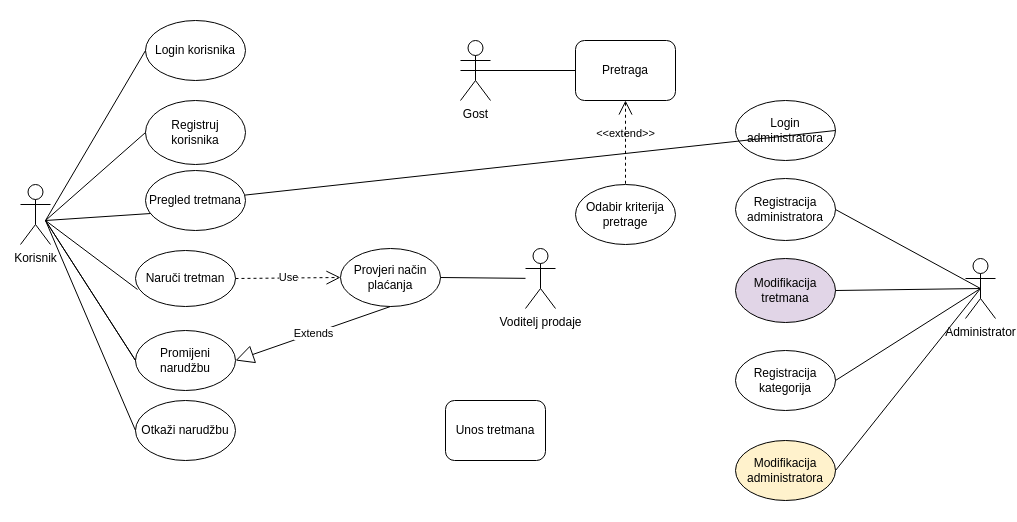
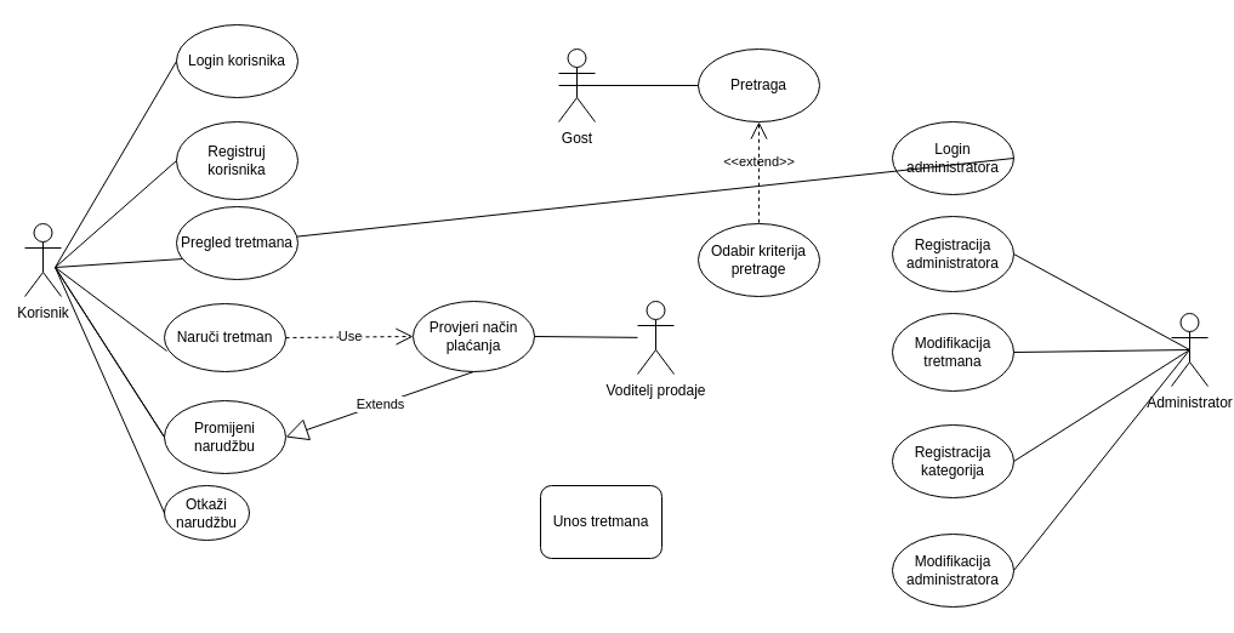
  <mxCell id="0" />
  <mxCell id="1" parent="0" />
  <mxCell id="2" value="Korisnik" style="shape=umlActor;verticalLabelPosition=bottom;labelBackgroundColor=#ffffff;verticalAlign=top;html=1;outlineConnect=0;align=center;" parent="1" vertex="1"><mxGeometry x="20" y="184" width="30" height="60" as="geometry" /></mxCell>
  <mxCell id="3" value="Pregled tretmana" style="ellipse;whiteSpace=wrap;html=1;align=center;" parent="1" vertex="1"><mxGeometry x="145" y="170" width="100" height="60" as="geometry" /></mxCell>
  <mxCell id="4" value="Naruči tretman" style="ellipse;whiteSpace=wrap;html=1;align=center;" parent="1" vertex="1"><mxGeometry x="135" y="250" width="100" height="56" as="geometry" /></mxCell>
- <mxCell id="5" value="Otkaži narudžbu" style="ellipse;whiteSpace=wrap;html=1;align=center;" parent="1" vertex="1"><mxGeometry x="135" y="400" width="100" height="60" as="geometry" /></mxCell>
+ <mxCell id="5" value="Otkaži narudžbu" style="ellipse;whiteSpace=wrap;html=1;align=center;" parent="1" vertex="1"><mxGeometry x="135" y="400" width="70" height="45" as="geometry" /></mxCell>
  <mxCell id="6" value="Registruj korisnika" style="ellipse;whiteSpace=wrap;html=1;align=center;" parent="1" vertex="1"><mxGeometry x="145" y="100" width="100" height="64" as="geometry" /></mxCell>
  <mxCell id="7" value="" style="endArrow=none;html=1;entryX=0.05;entryY=0.717;entryDx=0;entryDy=0;entryPerimeter=0;" parent="1" target="3" edge="1"><mxGeometry width="50" height="50" relative="1" as="geometry"><mxPoint x="45" y="220" as="sourcePoint" /><mxPoint x="65" y="450" as="targetPoint" /></mxGeometry></mxCell>
  <mxCell id="8" value="" style="endArrow=none;html=1;entryX=0.02;entryY=0.696;entryDx=0;entryDy=0;entryPerimeter=0;" parent="1" target="4" edge="1"><mxGeometry width="50" height="50" relative="1" as="geometry"><mxPoint x="45" y="220" as="sourcePoint" /><mxPoint x="65" y="450" as="targetPoint" /></mxGeometry></mxCell>
  <mxCell id="9" value="" style="endArrow=none;html=1;entryX=0;entryY=0.5;entryDx=0;entryDy=0;" parent="1" target="18" edge="1"><mxGeometry width="50" height="50" relative="1" as="geometry"><mxPoint x="45" y="220" as="sourcePoint" /><mxPoint x="65" y="450" as="targetPoint" /></mxGeometry></mxCell>
  <mxCell id="10" value="" style="endArrow=none;html=1;entryX=0;entryY=0.5;entryDx=0;entryDy=0;" parent="1" target="5" edge="1"><mxGeometry width="50" height="50" relative="1" as="geometry"><mxPoint x="45" y="220" as="sourcePoint" /><mxPoint x="65" y="450" as="targetPoint" /></mxGeometry></mxCell>
  <mxCell id="11" value="" style="endArrow=none;html=1;entryX=0;entryY=0.5;entryDx=0;entryDy=0;" parent="1" target="6" edge="1"><mxGeometry width="50" height="50" relative="1" as="geometry"><mxPoint x="45" y="220" as="sourcePoint" /><mxPoint x="65" y="450" as="targetPoint" /></mxGeometry></mxCell>
  <mxCell id="12" value="Provjeri način plaćanja" style="ellipse;whiteSpace=wrap;html=1;" parent="1" vertex="1"><mxGeometry x="340" y="248" width="100" height="58" as="geometry" /></mxCell>
  <mxCell id="13" value="Use" style="endArrow=open;endSize=12;dashed=1;html=1;exitX=1;exitY=0.5;exitDx=0;exitDy=0;entryX=0;entryY=0.5;entryDx=0;entryDy=0;" parent="1" source="4" target="12" edge="1"><mxGeometry width="160" relative="1" as="geometry"><mxPoint x="15" y="450" as="sourcePoint" /><mxPoint x="175" y="450" as="targetPoint" /><Array as="points" /></mxGeometry></mxCell>
  <mxCell id="14" value="Extends" style="endArrow=block;endSize=16;endFill=0;html=1;exitX=0.5;exitY=1;exitDx=0;exitDy=0;entryX=1;entryY=0.5;entryDx=0;entryDy=0;" parent="1" source="12" target="18" edge="1"><mxGeometry width="160" relative="1" as="geometry"><mxPoint x="15" y="450" as="sourcePoint" /><mxPoint x="175" y="450" as="targetPoint" /></mxGeometry></mxCell>
  <mxCell id="15" value="" style="endArrow=none;html=1;exitX=1;exitY=0.5;exitDx=0;exitDy=0;" parent="1" source="12" target="16" edge="1"><mxGeometry width="50" height="50" relative="1" as="geometry"><mxPoint x="443" y="241" as="sourcePoint" /><mxPoint x="545" y="164" as="targetPoint" /></mxGeometry></mxCell>
  <mxCell id="16" value="Voditelj prodaje" style="shape=umlActor;verticalLabelPosition=bottom;labelBackgroundColor=#ffffff;verticalAlign=top;html=1;outlineConnect=0;" parent="1" vertex="1"><mxGeometry x="525" y="248" width="30" height="60" as="geometry" /></mxCell>
  <mxCell id="17" value="Unos tretmana" style="whiteSpace=wrap;html=1;rounded=1;" parent="1" vertex="1"><mxGeometry x="445" y="400" width="100" height="60" as="geometry" /></mxCell>
  <mxCell id="18" value="Promijeni narudžbu" style="ellipse;whiteSpace=wrap;html=1;align=center;" parent="1" vertex="1"><mxGeometry x="135" y="330" width="100" height="60" as="geometry" /></mxCell>
  <mxCell id="19" value="" style="endArrow=none;html=1;entryX=0;entryY=0.5;entryDx=0;entryDy=0;" parent="1" target="18" edge="1"><mxGeometry width="50" height="50" relative="1" as="geometry"><mxPoint x="45" y="220" as="sourcePoint" /><mxPoint x="255" y="412" as="targetPoint" /></mxGeometry></mxCell>
  <mxCell id="20" value="Login korisnika" style="ellipse;whiteSpace=wrap;html=1;align=center;" parent="1" vertex="1"><mxGeometry x="145" y="20" width="100" height="60" as="geometry" /></mxCell>
  <mxCell id="21" value="" style="endArrow=none;html=1;entryX=0;entryY=0.5;entryDx=0;entryDy=0;" parent="1" target="20" edge="1"><mxGeometry width="50" height="50" relative="1" as="geometry"><mxPoint x="45" y="220" as="sourcePoint" /><mxPoint x="65" y="480" as="targetPoint" /></mxGeometry></mxCell>
  <mxCell id="22" value="Administrator" style="shape=umlActor;verticalLabelPosition=bottom;labelBackgroundColor=#ffffff;verticalAlign=top;html=1;outlineConnect=0;align=center;" parent="1" vertex="1"><mxGeometry x="965" y="258" width="30" height="60" as="geometry" /></mxCell>
  <mxCell id="23" value="Login administratora" style="ellipse;whiteSpace=wrap;html=1;align=center;" parent="1" vertex="1"><mxGeometry x="735" y="100" width="100" height="60" as="geometry" /></mxCell>
  <mxCell id="24" value="Registracija administratora" style="ellipse;whiteSpace=wrap;html=1;align=center;" parent="1" vertex="1"><mxGeometry x="735" y="178" width="100" height="62" as="geometry" /></mxCell>
- <mxCell id="25" value="Modifikacija tretmana" style="ellipse;whiteSpace=wrap;html=1;align=center;fillColor=#e1d5e7;" parent="1" vertex="1"><mxGeometry x="735" y="258" width="100" height="64" as="geometry" /></mxCell>
+ <mxCell id="25" value="Modifikacija tretmana" style="ellipse;whiteSpace=wrap;html=1;align=center;" parent="1" vertex="1"><mxGeometry x="735" y="258" width="100" height="64" as="geometry" /></mxCell>
  <mxCell id="26" value="Registracija kategorija" style="ellipse;whiteSpace=wrap;html=1;align=center;" parent="1" vertex="1"><mxGeometry x="735" y="350" width="100" height="60" as="geometry" /></mxCell>
- <mxCell id="27" value="Modifikacija administratora" style="ellipse;whiteSpace=wrap;html=1;align=center;fillColor=#fff2cc;" parent="1" vertex="1"><mxGeometry x="735" y="440" width="100" height="60" as="geometry" /></mxCell>
+ <mxCell id="27" value="Modifikacija administratora" style="ellipse;whiteSpace=wrap;html=1;align=center;" parent="1" vertex="1"><mxGeometry x="735" y="440" width="100" height="60" as="geometry" /></mxCell>
  <mxCell id="28" value="" style="endArrow=none;html=1;exitX=1;exitY=0.5;exitDx=0;exitDy=0;" parent="1" source="23" target="3" edge="1"><mxGeometry width="50" height="50" relative="1" as="geometry"><mxPoint x="345" y="570" as="sourcePoint" /><mxPoint x="395" y="520" as="targetPoint" /></mxGeometry></mxCell>
  <mxCell id="29" value="" style="endArrow=none;html=1;exitX=0.5;exitY=0.5;exitDx=0;exitDy=0;exitPerimeter=0;entryX=1;entryY=0.5;entryDx=0;entryDy=0;" parent="1" source="22" target="24" edge="1"><mxGeometry width="50" height="50" relative="1" as="geometry"><mxPoint x="345" y="570" as="sourcePoint" /><mxPoint x="395" y="520" as="targetPoint" /></mxGeometry></mxCell>
  <mxCell id="30" value="" style="endArrow=none;html=1;entryX=1;entryY=0.5;entryDx=0;entryDy=0;" parent="1" target="25" edge="1"><mxGeometry width="50" height="50" relative="1" as="geometry"><mxPoint x="980" y="288" as="sourcePoint" /><mxPoint x="395" y="520" as="targetPoint" /></mxGeometry></mxCell>
  <mxCell id="31" value="" style="endArrow=none;html=1;entryX=0.5;entryY=0.5;entryDx=0;entryDy=0;entryPerimeter=0;exitX=1;exitY=0.5;exitDx=0;exitDy=0;" parent="1" source="26" target="22" edge="1"><mxGeometry width="50" height="50" relative="1" as="geometry"><mxPoint x="345" y="570" as="sourcePoint" /><mxPoint x="395" y="520" as="targetPoint" /></mxGeometry></mxCell>
  <mxCell id="32" value="" style="endArrow=none;html=1;entryX=1;entryY=0.5;entryDx=0;entryDy=0;" parent="1" target="27" edge="1"><mxGeometry width="50" height="50" relative="1" as="geometry"><mxPoint x="980" y="288" as="sourcePoint" /><mxPoint x="395" y="520" as="targetPoint" /></mxGeometry></mxCell>
  <mxCell id="33" value="Gost" style="shape=umlActor;verticalLabelPosition=bottom;labelBackgroundColor=#ffffff;verticalAlign=top;html=1;outlineConnect=0;align=center;" parent="1" vertex="1"><mxGeometry x="460" y="40" width="30" height="60" as="geometry" /></mxCell>
- <mxCell id="34" value="Pretraga" style="whiteSpace=wrap;html=1;align=center;rounded=1;" parent="1" vertex="1"><mxGeometry x="575" y="40" width="100" height="60" as="geometry" /></mxCell>
+ <mxCell id="34" value="Pretraga" style="ellipse;whiteSpace=wrap;html=1;align=center;" parent="1" vertex="1"><mxGeometry x="575" y="40" width="100" height="60" as="geometry" /></mxCell>
  <mxCell id="35" value="" style="endArrow=none;html=1;exitX=0;exitY=0.5;exitDx=0;exitDy=0;" parent="1" source="34" edge="1"><mxGeometry width="50" height="50" relative="1" as="geometry"><mxPoint x="485" y="110" as="sourcePoint" /><mxPoint x="460" y="70" as="targetPoint" /></mxGeometry></mxCell>
  <mxCell id="36" value="&amp;lt;&amp;lt;extend&amp;gt;&amp;gt;" style="edgeStyle=none;html=1;startArrow=open;endArrow=none;startSize=12;verticalAlign=bottom;dashed=1;labelBackgroundColor=none;exitX=0.5;exitY=1;exitDx=0;exitDy=0;" parent="1" source="34" target="37" edge="1"><mxGeometry width="160" relative="1" as="geometry"><mxPoint x="35" y="520" as="sourcePoint" /><mxPoint x="565" y="150" as="targetPoint" /></mxGeometry></mxCell>
  <mxCell id="37" value="Odabir kriterija pretrage" style="ellipse;whiteSpace=wrap;html=1;" parent="1" vertex="1"><mxGeometry x="575" y="184" width="100" height="60" as="geometry" /></mxCell>
